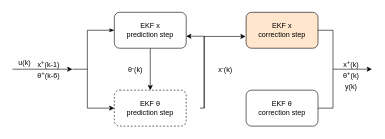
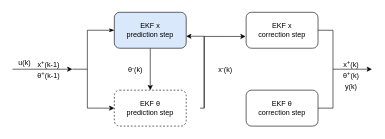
  <mxCell id="0" />
  <mxCell id="1" parent="0" />
  <mxCell id="2" style="edgeStyle=orthogonalEdgeStyle;rounded=0;orthogonalLoop=1;jettySize=auto;html=1;strokeColor=light-dark(#000000,#FF9933);" edge="1" parent="1" source="3" target="4"><mxGeometry relative="1" as="geometry" /></mxCell>
- <mxCell id="3" value="EKF x &lt;br&gt;prediction step" style="rounded=1;whiteSpace=wrap;html=1;" vertex="1" parent="1"><mxGeometry x="190" y="20" width="120" height="60" as="geometry" /></mxCell>
+ <mxCell id="3" value="EKF x &lt;br&gt;prediction step" style="rounded=1;whiteSpace=wrap;html=1;fillColor=#dae8fc;" vertex="1" parent="1"><mxGeometry x="190" y="20" width="120" height="60" as="geometry" /></mxCell>
  <mxCell id="4" value="EKF θ &lt;br&gt;prediction step" style="rounded=1;whiteSpace=wrap;html=1;dashed=1;" vertex="1" parent="1"><mxGeometry x="190" y="150" width="120" height="60" as="geometry" /></mxCell>
- <mxCell id="5" value="EKF x &lt;br&gt;correction step" style="rounded=1;whiteSpace=wrap;html=1;fillColor=#ffe6cc;" vertex="1" parent="1"><mxGeometry x="410" y="20" width="120" height="60" as="geometry" /></mxCell>
+ <mxCell id="5" value="EKF x &lt;br&gt;correction step" style="rounded=1;whiteSpace=wrap;html=1;" vertex="1" parent="1"><mxGeometry x="410" y="20" width="120" height="60" as="geometry" /></mxCell>
  <mxCell id="6" value="EKF θ &lt;br&gt;correction step" style="rounded=1;whiteSpace=wrap;html=1;" vertex="1" parent="1"><mxGeometry x="410" y="150" width="120" height="60" as="geometry" /></mxCell>
  <mxCell id="7" style="edgeStyle=orthogonalEdgeStyle;rounded=0;orthogonalLoop=1;jettySize=auto;html=1;entryX=-0.008;entryY=0.672;entryDx=0;entryDy=0;entryPerimeter=0;strokeColor=light-dark(#000000,#FFFF33);fontColor=none;labelBackgroundColor=none;noLabel=1;" edge="1" parent="1" target="5"><mxGeometry relative="1" as="geometry"><mxPoint x="335" y="60" as="targetPoint" /><mxPoint x="340" y="180" as="sourcePoint" /><Array as="points"><mxPoint x="340" y="60" /></Array></mxGeometry></mxCell>
  <mxCell id="8" style="edgeStyle=orthogonalEdgeStyle;rounded=0;orthogonalLoop=1;jettySize=auto;html=1;endArrow=none;startFill=1;startArrow=classic;strokeColor=light-dark(#000000,#007FFF);" edge="1" parent="1" source="9"><mxGeometry relative="1" as="geometry"><mxPoint x="20" y="115" as="targetPoint" /></mxGeometry></mxCell>
  <mxCell id="9" value="" style="strokeWidth=1;html=1;shape=mxgraph.flowchart.annotation_2;align=left;labelPosition=right;pointerEvents=1;strokeColor=light-dark(#000000,#007FFF);" vertex="1" parent="1"><mxGeometry x="120" y="50" width="50" height="130" as="geometry" /></mxCell>
  <mxCell id="10" value="u(k)" style="text;html=1;align=center;verticalAlign=middle;resizable=0;points=[];autosize=1;strokeColor=none;fillColor=none;fontColor=light-dark(#000000,#66B2FF);" vertex="1" parent="1"><mxGeometry x="20" y="90" width="40" height="30" as="geometry" /></mxCell>
  <mxCell id="11" style="edgeStyle=orthogonalEdgeStyle;rounded=0;orthogonalLoop=1;jettySize=auto;html=1;entryX=1;entryY=0;entryDx=0;entryDy=0;entryPerimeter=0;startArrow=classicThin;startFill=1;endArrow=none;strokeColor=light-dark(#000000,#007FFF);" edge="1" parent="1" source="3" target="9"><mxGeometry relative="1" as="geometry" /></mxCell>
  <mxCell id="12" style="edgeStyle=orthogonalEdgeStyle;rounded=0;orthogonalLoop=1;jettySize=auto;html=1;entryX=1;entryY=1;entryDx=0;entryDy=0;entryPerimeter=0;endArrow=none;startFill=1;startArrow=classic;strokeColor=light-dark(#000000,#007FFF);" edge="1" parent="1" source="4" target="9"><mxGeometry relative="1" as="geometry" /></mxCell>
  <mxCell id="13" style="edgeStyle=orthogonalEdgeStyle;rounded=0;orthogonalLoop=1;jettySize=auto;html=1;strokeColor=light-dark(#000000,#00CC00);" edge="1" parent="1" source="14"><mxGeometry relative="1" as="geometry"><mxPoint x="620" y="115" as="targetPoint" /></mxGeometry></mxCell>
  <mxCell id="14" value="" style="strokeWidth=1;html=1;shape=mxgraph.flowchart.annotation_2;align=left;labelPosition=right;pointerEvents=1;rotation=180;strokeColor=light-dark(#000000,#00CC00);" vertex="1" parent="1"><mxGeometry x="530" y="50" width="50" height="130" as="geometry" /></mxCell>
  <mxCell id="15" value="x&lt;sup&gt;-&lt;/sup&gt;(k)" style="text;html=1;align=center;verticalAlign=middle;resizable=0;points=[];autosize=1;strokeColor=none;fillColor=none;fontColor=light-dark(#000000,#FFB366);" vertex="1" parent="1"><mxGeometry x="350" y="100" width="50" height="30" as="geometry" /></mxCell>
  <mxCell id="16" value="x&lt;sup&gt;+&lt;/sup&gt;(k)" style="text;html=1;align=center;verticalAlign=middle;resizable=0;points=[];autosize=1;strokeColor=none;fillColor=none;fontColor=light-dark(#000000,#66FF66);" vertex="1" parent="1"><mxGeometry x="560" y="90" width="50" height="30" as="geometry" /></mxCell>
  <mxCell id="17" value="θ&lt;sup&gt;+&lt;/sup&gt;(k)" style="text;html=1;align=center;verticalAlign=middle;resizable=0;points=[];autosize=1;strokeColor=none;fillColor=none;fontColor=light-dark(#000000,#66FF66);" vertex="1" parent="1"><mxGeometry x="560" y="110" width="50" height="30" as="geometry" /></mxCell>
- <mxCell id="18" value="θ&lt;sup&gt;+&lt;/sup&gt;(k-6)" style="text;html=1;align=center;verticalAlign=middle;resizable=0;points=[];autosize=1;strokeColor=none;fillColor=none;fontColor=light-dark(#000000,#66B2FF);" vertex="1" parent="1"><mxGeometry x="50" y="110" width="60" height="30" as="geometry" /></mxCell>
+ <mxCell id="18" value="θ&lt;sup&gt;+&lt;/sup&gt;(k-1)" style="text;html=1;align=center;verticalAlign=middle;resizable=0;points=[];autosize=1;strokeColor=none;fillColor=none;fontColor=light-dark(#000000,#66B2FF);" vertex="1" parent="1"><mxGeometry x="50" y="110" width="60" height="30" as="geometry" /></mxCell>
  <mxCell id="19" value="x&lt;sup&gt;+&lt;/sup&gt;(k-1)" style="text;html=1;align=center;verticalAlign=middle;resizable=0;points=[];autosize=1;strokeColor=none;fillColor=none;fontColor=light-dark(#000000,#66B2FF);" vertex="1" parent="1"><mxGeometry x="50" y="90" width="60" height="30" as="geometry" /></mxCell>
  <mxCell id="20" value="&lt;div&gt;y(k)&lt;/div&gt;" style="text;html=1;align=center;verticalAlign=middle;resizable=0;points=[];autosize=1;strokeColor=none;fillColor=none;fontColor=light-dark(#000000,#66FF66);" vertex="1" parent="1"><mxGeometry x="565" y="130" width="40" height="30" as="geometry" /></mxCell>
  <mxCell id="21" value="θ&lt;sup&gt;-&lt;/sup&gt;(k)" style="text;html=1;align=center;verticalAlign=middle;resizable=0;points=[];autosize=1;strokeColor=none;fillColor=none;fontColor=light-dark(#000000,#FFFF99);" vertex="1" parent="1"><mxGeometry x="200" y="100" width="50" height="30" as="geometry" /></mxCell>
  <mxCell id="22" style="edgeStyle=orthogonalEdgeStyle;rounded=0;orthogonalLoop=1;jettySize=auto;html=1;entryX=1;entryY=0.667;entryDx=0;entryDy=0;entryPerimeter=0;strokeColor=light-dark(#000000,#FFFF33);fontColor=none;labelBackgroundColor=none;noLabel=1;" edge="1" parent="1" target="3"><mxGeometry relative="1" as="geometry"><mxPoint x="402" y="60" as="targetPoint" /><mxPoint x="333" y="180" as="sourcePoint" /><Array as="points"><mxPoint x="340" y="180" /><mxPoint x="340" y="60" /></Array></mxGeometry></mxCell>
